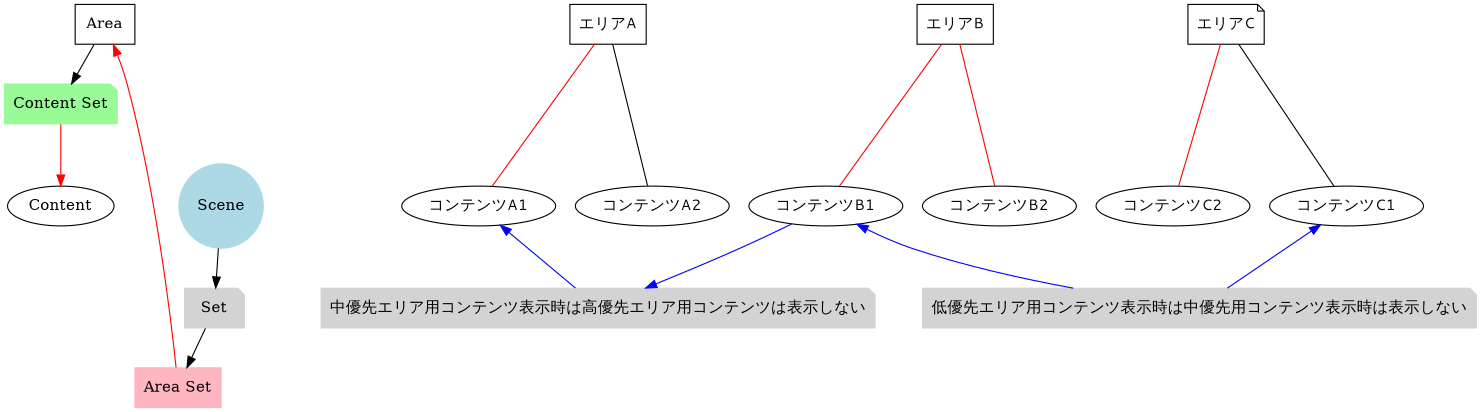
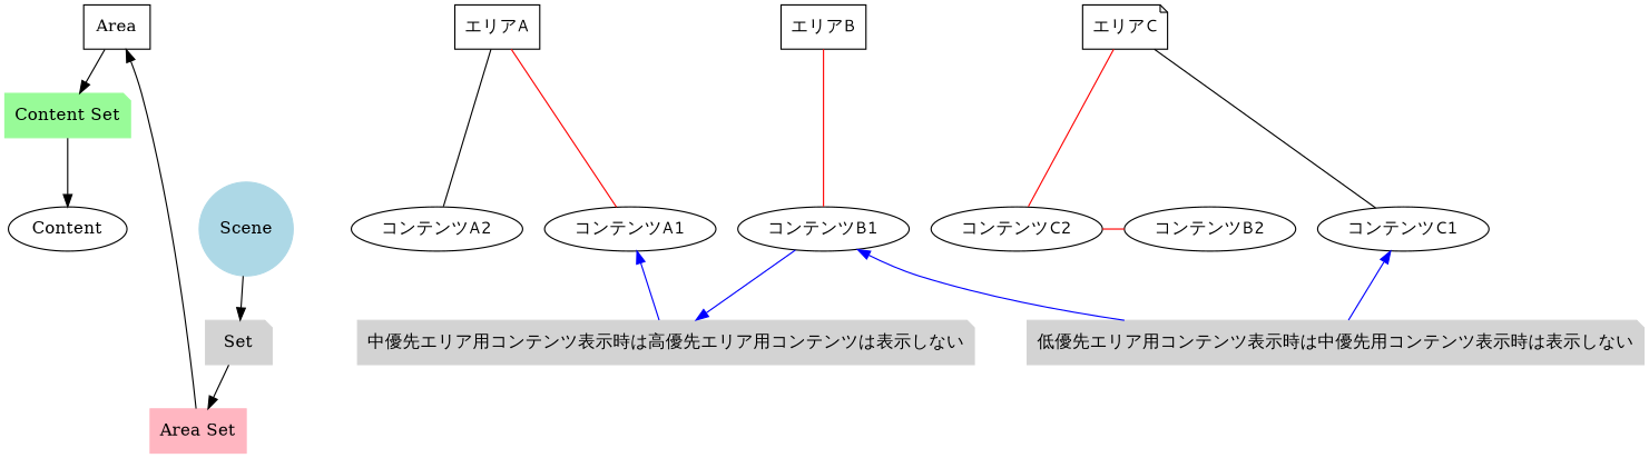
  digraph {
    clusterrank=global
    rankdir=TB
    node [shape=ellipse fontname="Meiryo UI"]
    Area [shape=box fontname=""]
    n2 [label="エリアA" shape=box]
    n3 [label="エリアB" shape=box]
    n4 [label="エリアC" shape=note]
    Content [fontname=""]
    n6 [label="コンテンツA1"]
    n7 [label="コンテンツB1"]
    n8 [label="コンテンツC1"]
    n9 [label="コンテンツA2"]
    n10 [label="コンテンツB2"]
    n11 [label="コンテンツC2"]
    n12 [color=lightgrey label=Set shape=note style=filled fontname=""]
    n13 [color=lightgrey label="低優先エリア用コンテンツ表示時は中優先用コンテンツ表示時は表示しない" shape=note style=filled]
    n14 [color=lightgrey label="中優先エリア用コンテンツ表示時は高優先エリア用コンテンツは表示しない" shape=note style=filled]
    "Area Set" [color=lightpink shape=box style=filled fontname=""]
    "Content Set" [color=palegreen shape=note style=filled fontname=""]
    Scene [color=lightblue shape=circle style=filled fontname=""]
    subgraph sub_1 {
      rank=same
      Area
      n2
      n3
      n4
    }
    subgraph sub_2 {
      rank=same
      Content
      n6
      n7
      n8
      n9
      n10
      n11
    }
    subgraph sub_3 {
      rank=same
      n12
      n13
      n14
    }
    subgraph sub_4 {
      rank=same
      n12
    }
    subgraph sub_5 {
      rank=same
      n12
    }
    subgraph sub_6 {
      "Area Set"
    }
    subgraph sub_7 {
      "Content Set"
    }
    subgraph sub_8 {
      rank=same
      Scene
    }
    Area -> "Content Set"
    n2 -> n6 [color=red dir=none]
    n2 -> n9 [color=black dir=none]
    n3 -> n7 [color=red dir=none]
-   n3 -> n10 [color=red dir=none]
+   n11 -> n10 [color=red dir=none]
    n4 -> n8 [color=black dir=none]
    n4 -> n11 [color=red dir=none]
    n7 -> n14 [color=blue]
    n12 -> "Area Set"
    n13 -> n7 [color=blue]
    n13 -> n8 [color=blue]
    n14 -> n6 [color=blue]
-   "Area Set" -> Area [color=red]
-   "Content Set" -> Content [color=red]
+   "Area Set" -> Area
+   "Content Set" -> Content
    Scene -> n12
  }
